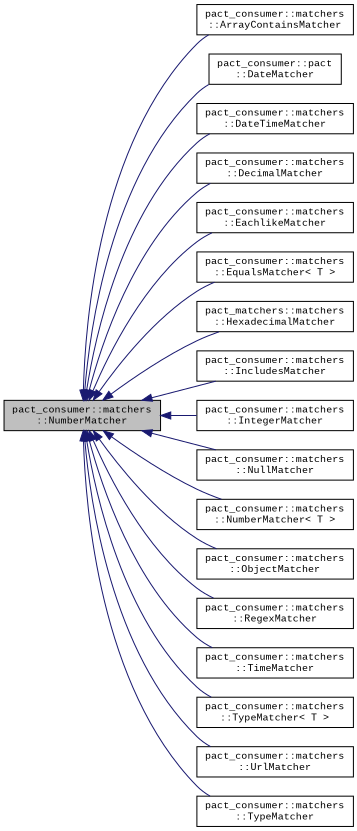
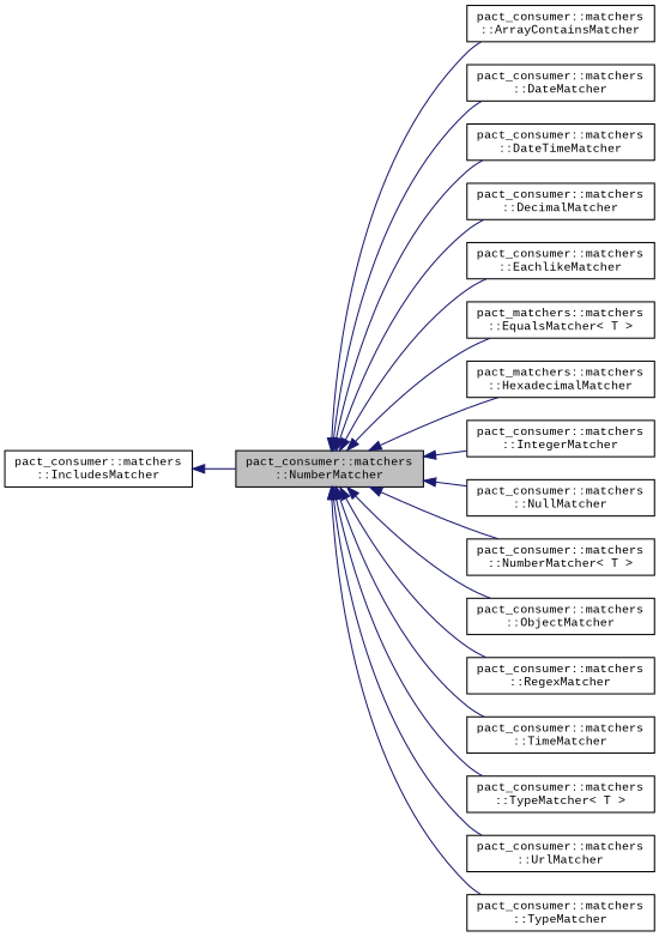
  digraph {
    fontname="Liberation Mono"
    rankdir=LR
    node [color=black fillcolor=white fontname="Liberation Mono" fontsize=10 shape=record style=filled]
    edge [color=midnightblue dir=back fontname="Liberation Mono" fontsize=10 labelfontname=Helvetica labelfontsize=10 style=solid]
    n1 [fillcolor=grey75 fontcolor=black height=0.2 label="pact_consumer::matchers\l::NumberMatcher" width=0.4]
    n2 [height=0.2 label="pact_consumer::matchers\l::ArrayContainsMatcher" width=0.4]
-   n3 [height=0.2 label="pact_consumer::pact\l::DateMatcher" width=0.4]
+   n3 [height=0.2 label="pact_consumer::matchers\l::DateMatcher" width=0.4]
    n4 [height=0.2 label="pact_consumer::matchers\l::DateTimeMatcher" width=0.4]
    n5 [height=0.2 label="pact_consumer::matchers\l::DecimalMatcher" width=0.4]
    n6 [height=0.2 label="pact_consumer::matchers\l::EachlikeMatcher" width=0.4]
-   n7 [height=0.2 label="pact_consumer::matchers\l::EqualsMatcher\< T \>" width=0.4]
+   n7 [height=0.2 label="pact_matchers::matchers\l::EqualsMatcher\< T \>" width=0.4]
    n8 [height=0.2 label="pact_matchers::matchers\l::HexadecimalMatcher" width=0.4]
    n9 [height=0.2 label="pact_consumer::matchers\l::IncludesMatcher" width=0.4]
    n10 [height=0.2 label="pact_consumer::matchers\l::IntegerMatcher" width=0.4]
    n11 [height=0.2 label="pact_consumer::matchers\l::NullMatcher" width=0.4]
    n12 [height=0.2 label="pact_consumer::matchers\l::NumberMatcher\< T \>" width=0.4]
    n13 [height=0.2 label="pact_consumer::matchers\l::ObjectMatcher" width=0.4]
    n14 [height=0.2 label="pact_consumer::matchers\l::RegexMatcher" width=0.4]
    n15 [height=0.2 label="pact_consumer::matchers\l::TimeMatcher" width=0.4]
    n16 [height=0.2 label="pact_consumer::matchers\l::TypeMatcher\< T \>" width=0.4]
    n17 [height=0.2 label="pact_consumer::matchers\l::UrlMatcher" width=0.4]
    n18 [height=0.2 label="pact_consumer::matchers\l::TypeMatcher" width=0.4]
    n1 -> n2
    n1 -> n3
    n1 -> n4
    n1 -> n5
    n1 -> n6
    n1 -> n7
    n1 -> n8
-   n1 -> n9
+   n9 -> n1
    n1 -> n10
    n1 -> n11
    n1 -> n12
    n1 -> n13
    n1 -> n14
    n1 -> n15
    n1 -> n16
    n1 -> n17
    n1 -> n18
  }
